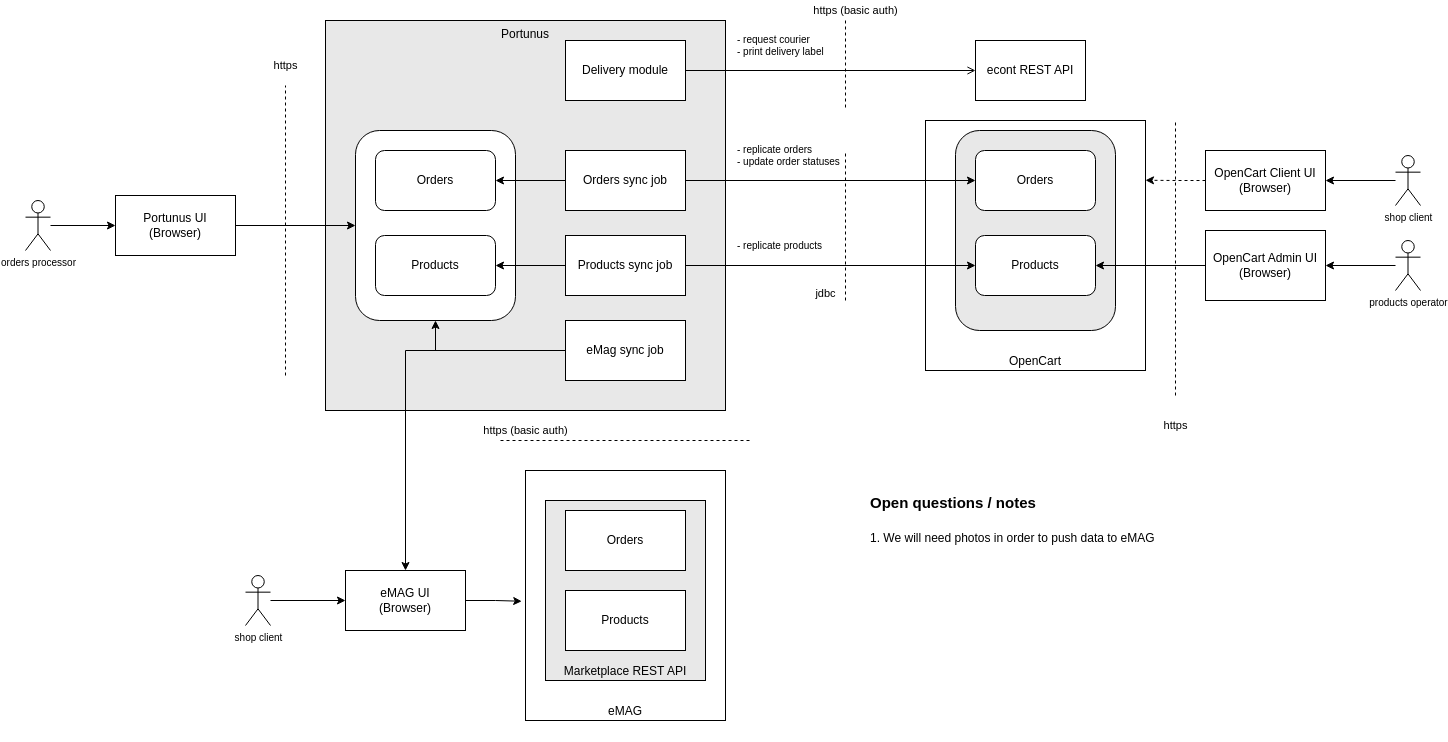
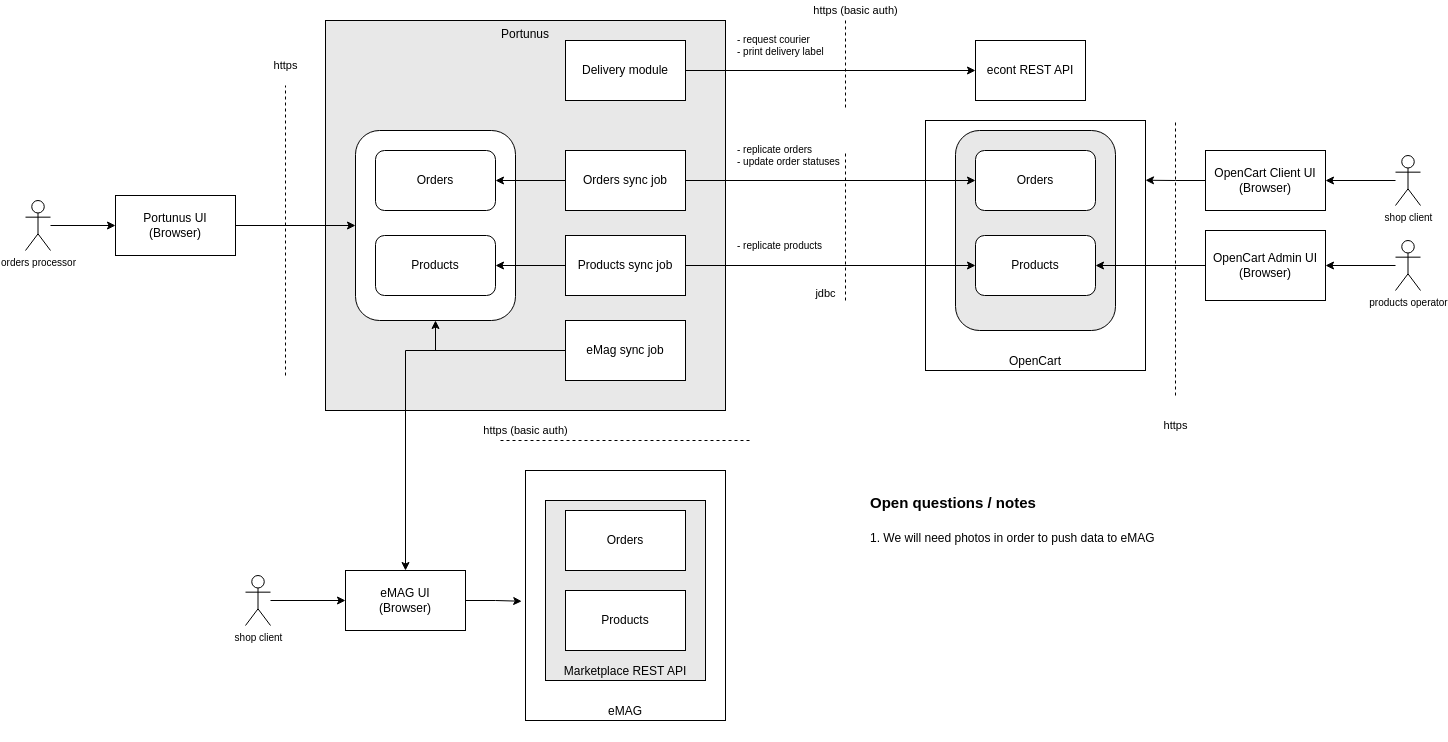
  <mxCell id="0" />
  <mxCell id="1" parent="0" />
  <mxCell id="2" value="eMAG" style="rounded=0;whiteSpace=wrap;html=1;verticalAlign=bottom;" parent="1" vertex="1"><mxGeometry x="520" y="470" width="200" height="250" as="geometry" /></mxCell>
  <mxCell id="3" value="Marketplace REST API" style="rounded=0;whiteSpace=wrap;html=1;verticalAlign=bottom;fillColor=#E8E8E8;" parent="1" vertex="1"><mxGeometry x="540" y="500" width="160" height="180" as="geometry" /></mxCell>
  <mxCell id="4" value="Orders" style="rounded=0;whiteSpace=wrap;html=1;" parent="1" vertex="1"><mxGeometry x="560" y="510" width="120" height="60" as="geometry" /></mxCell>
  <mxCell id="5" value="Products" style="rounded=0;whiteSpace=wrap;html=1;" parent="1" vertex="1"><mxGeometry x="560" y="590" width="120" height="60" as="geometry" /></mxCell>
  <mxCell id="6" value="Portunus" style="rounded=0;whiteSpace=wrap;html=1;verticalAlign=top;labelBackgroundColor=none;fillColor=#E8E8E8;strokeColor=default;gradientColor=none;" parent="1" vertex="1"><mxGeometry x="320" y="20" width="400" height="390" as="geometry" /></mxCell>
  <mxCell id="7" value="" style="rounded=1;whiteSpace=wrap;html=1;verticalAlign=top;fillColor=default;" parent="1" vertex="1"><mxGeometry x="350" y="130" width="160" height="190" as="geometry" /></mxCell>
  <mxCell id="8" value="Products" style="rounded=1;whiteSpace=wrap;html=1;" parent="1" vertex="1"><mxGeometry x="370" y="235" width="120" height="60" as="geometry" /></mxCell>
  <mxCell id="9" value="Orders" style="rounded=1;whiteSpace=wrap;html=1;" parent="1" vertex="1"><mxGeometry x="370" y="150" width="120" height="60" as="geometry" /></mxCell>
  <mxCell id="10" value="OpenCart" style="rounded=0;whiteSpace=wrap;html=1;verticalAlign=bottom;" parent="1" vertex="1"><mxGeometry x="920" y="120" width="220" height="250" as="geometry" /></mxCell>
  <mxCell id="11" value="" style="rounded=1;whiteSpace=wrap;html=1;verticalAlign=bottom;fillColor=#E8E8E8;" parent="1" vertex="1"><mxGeometry x="950" y="130" width="160" height="200" as="geometry" /></mxCell>
  <mxCell id="12" value="Products" style="rounded=1;whiteSpace=wrap;html=1;" parent="1" vertex="1"><mxGeometry x="970" y="235" width="120" height="60" as="geometry" /></mxCell>
  <mxCell id="13" value="Orders" style="rounded=1;whiteSpace=wrap;html=1;" parent="1" vertex="1"><mxGeometry x="970" y="150" width="120" height="60" as="geometry" /></mxCell>
  <mxCell id="14" value="OpenCart Client UI&lt;br&gt;(Browser)" style="rounded=0;whiteSpace=wrap;html=1;" parent="1" vertex="1"><mxGeometry x="1200" y="150" width="120" height="60" as="geometry" /></mxCell>
  <mxCell id="15" style="edgeStyle=orthogonalEdgeStyle;rounded=0;orthogonalLoop=1;jettySize=auto;html=1;entryX=1;entryY=0.5;entryDx=0;entryDy=0;" parent="1" source="16" target="18" edge="1"><mxGeometry relative="1" as="geometry" /></mxCell>
  <mxCell id="16" value="products operator" style="shape=umlActor;verticalLabelPosition=bottom;verticalAlign=top;html=1;outlineConnect=0;fontSize=10;" parent="1" vertex="1"><mxGeometry x="1390" y="240" width="25" height="50" as="geometry" /></mxCell>
  <mxCell id="17" style="edgeStyle=orthogonalEdgeStyle;rounded=0;orthogonalLoop=1;jettySize=auto;html=1;entryX=1;entryY=0.5;entryDx=0;entryDy=0;" parent="1" source="18" target="12" edge="1"><mxGeometry relative="1" as="geometry" /></mxCell>
  <mxCell id="18" value="OpenCart Admin UI&lt;br&gt;(Browser)" style="rounded=0;whiteSpace=wrap;html=1;" parent="1" vertex="1"><mxGeometry x="1200" y="230" width="120" height="70" as="geometry" /></mxCell>
  <mxCell id="19" style="edgeStyle=orthogonalEdgeStyle;rounded=0;orthogonalLoop=1;jettySize=auto;html=1;entryX=1;entryY=0.5;entryDx=0;entryDy=0;" parent="1" source="21" target="8" edge="1"><mxGeometry relative="1" as="geometry" /></mxCell>
  <mxCell id="20" style="edgeStyle=orthogonalEdgeStyle;rounded=0;orthogonalLoop=1;jettySize=auto;html=1;entryX=0;entryY=0.5;entryDx=0;entryDy=0;" parent="1" source="21" target="12" edge="1"><mxGeometry relative="1" as="geometry" /></mxCell>
  <mxCell id="21" value="Products sync job" style="rounded=0;whiteSpace=wrap;html=1;" parent="1" vertex="1"><mxGeometry x="560" y="235" width="120" height="60" as="geometry" /></mxCell>
  <mxCell id="22" value="" style="edgeStyle=orthogonalEdgeStyle;rounded=0;orthogonalLoop=1;jettySize=auto;html=1;entryX=0;entryY=0.5;entryDx=0;entryDy=0;" parent="1" source="24" target="13" edge="1"><mxGeometry x="0.091" y="20" relative="1" as="geometry"><mxPoint as="offset" /></mxGeometry></mxCell>
  <mxCell id="23" style="edgeStyle=orthogonalEdgeStyle;rounded=0;orthogonalLoop=1;jettySize=auto;html=1;entryX=1;entryY=0.5;entryDx=0;entryDy=0;" parent="1" source="24" target="9" edge="1"><mxGeometry relative="1" as="geometry" /></mxCell>
  <mxCell id="24" value="Orders sync job" style="rounded=0;whiteSpace=wrap;html=1;" parent="1" vertex="1"><mxGeometry x="560" y="150" width="120" height="60" as="geometry" /></mxCell>
  <mxCell id="25" style="edgeStyle=orthogonalEdgeStyle;rounded=0;orthogonalLoop=1;jettySize=auto;html=1;" parent="1" source="27" target="37" edge="1"><mxGeometry relative="1" as="geometry" /></mxCell>
  <mxCell id="26" style="edgeStyle=orthogonalEdgeStyle;rounded=0;orthogonalLoop=1;jettySize=auto;html=1;entryX=0.5;entryY=1;entryDx=0;entryDy=0;" parent="1" source="27" target="7" edge="1"><mxGeometry relative="1" as="geometry" /></mxCell>
  <mxCell id="27" value="eMag sync job" style="rounded=0;whiteSpace=wrap;html=1;" parent="1" vertex="1"><mxGeometry x="560" y="320" width="120" height="60" as="geometry" /></mxCell>
  <mxCell id="28" style="edgeStyle=orthogonalEdgeStyle;rounded=0;orthogonalLoop=1;jettySize=auto;html=1;entryX=0;entryY=0.5;entryDx=0;entryDy=0;" parent="1" source="29" target="7" edge="1"><mxGeometry relative="1" as="geometry" /></mxCell>
  <mxCell id="29" value="Portunus UI&lt;br&gt;(Browser)" style="rounded=0;whiteSpace=wrap;html=1;" parent="1" vertex="1"><mxGeometry x="110" y="195" width="120" height="60" as="geometry" /></mxCell>
  <mxCell id="30" value="https" style="endArrow=none;dashed=1;html=1;rounded=0;verticalAlign=middle;" parent="1" edge="1"><mxGeometry x="1" y="20" width="50" height="50" relative="1" as="geometry"><mxPoint x="280" y="375" as="sourcePoint" /><mxPoint x="280" y="85" as="targetPoint" /><mxPoint x="20" y="-20" as="offset" /></mxGeometry></mxCell>
  <mxCell id="31" value="https" style="endArrow=none;dashed=1;html=1;rounded=0;verticalAlign=middle;" parent="1" edge="1"><mxGeometry x="-1" y="-30" width="50" height="50" relative="1" as="geometry"><mxPoint x="1170" y="395" as="sourcePoint" /><mxPoint x="1170" y="120" as="targetPoint" /><mxPoint x="-30" y="30" as="offset" /></mxGeometry></mxCell>
  <mxCell id="32" value="jdbc" style="endArrow=none;dashed=1;html=1;rounded=0;verticalAlign=middle;" parent="1" edge="1"><mxGeometry x="-0.909" y="20" width="50" height="50" relative="1" as="geometry"><mxPoint x="840" y="300" as="sourcePoint" /><mxPoint x="840" y="150" as="targetPoint" /><mxPoint as="offset" /></mxGeometry></mxCell>
  <mxCell id="33" value="https (basic auth)" style="endArrow=none;dashed=1;html=1;rounded=0;verticalAlign=middle;" parent="1" edge="1"><mxGeometry x="-0.8" y="10" width="50" height="50" relative="1" as="geometry"><mxPoint x="495" y="440" as="sourcePoint" /><mxPoint x="745" y="440" as="targetPoint" /><mxPoint as="offset" /></mxGeometry></mxCell>
  <mxCell id="34" value="&lt;h1&gt;&lt;font style=&quot;font-size: 15px;&quot;&gt;Open questions / notes&lt;/font&gt;&lt;/h1&gt;&lt;p&gt;1. We will need photos in order to push data to eMAG&lt;/p&gt;&lt;p&gt;&lt;br&gt;&lt;/p&gt;" style="text;html=1;strokeColor=none;fillColor=none;spacing=5;spacingTop=-20;whiteSpace=wrap;overflow=hidden;rounded=0;" parent="1" vertex="1"><mxGeometry x="860" y="480" width="320" height="120" as="geometry" /></mxCell>
  <mxCell id="35" value="- replicate orders&lt;br style=&quot;font-size: 10px;&quot;&gt;&lt;div style=&quot;font-size: 10px;&quot;&gt;&lt;span style=&quot;background-color: initial; font-size: 10px;&quot;&gt;- update order statuses&lt;/span&gt;&lt;/div&gt;" style="text;html=1;strokeColor=none;fillColor=none;align=left;verticalAlign=middle;whiteSpace=wrap;rounded=0;fontSize=10;" parent="1" vertex="1"><mxGeometry x="730" y="140" width="130" height="30" as="geometry" /></mxCell>
  <mxCell id="36" value="- replicate products" style="text;html=1;strokeColor=none;fillColor=none;align=left;verticalAlign=middle;whiteSpace=wrap;rounded=0;fontSize=10;" parent="1" vertex="1"><mxGeometry x="730" y="230" width="100" height="30" as="geometry" /></mxCell>
  <mxCell id="37" value="eMAG UI&lt;br&gt;(Browser)" style="rounded=0;whiteSpace=wrap;html=1;" parent="1" vertex="1"><mxGeometry x="340" y="570" width="120" height="60" as="geometry" /></mxCell>
  <mxCell id="38" style="edgeStyle=orthogonalEdgeStyle;rounded=0;orthogonalLoop=1;jettySize=auto;html=1;entryX=-0.019;entryY=0.523;entryDx=0;entryDy=0;entryPerimeter=0;" parent="1" source="37" target="2" edge="1"><mxGeometry relative="1" as="geometry" /></mxCell>
  <mxCell id="39" value="econt REST API" style="rounded=0;whiteSpace=wrap;html=1;" parent="1" vertex="1"><mxGeometry x="970" y="40" width="110" height="60" as="geometry" /></mxCell>
  <mxCell id="40" value="Delivery module" style="rounded=0;whiteSpace=wrap;html=1;" parent="1" vertex="1"><mxGeometry x="560" y="40" width="120" height="60" as="geometry" /></mxCell>
  <mxCell id="41" value="https (basic auth)" style="endArrow=none;dashed=1;html=1;rounded=0;verticalAlign=middle;" parent="1" edge="1"><mxGeometry x="-1" y="14" width="50" height="50" relative="1" as="geometry"><mxPoint x="840" y="20" as="sourcePoint" /><mxPoint x="840" y="110" as="targetPoint" /><mxPoint x="-4" y="-10" as="offset" /></mxGeometry></mxCell>
- <mxCell id="42" style="edgeStyle=orthogonalEdgeStyle;rounded=0;orthogonalLoop=1;jettySize=auto;html=1;entryX=1;entryY=0.239;entryDx=0;entryDy=0;entryPerimeter=0;dashed=1;" parent="1" source="14" target="10" edge="1"><mxGeometry relative="1" as="geometry" /></mxCell>
- <mxCell id="43" style="edgeStyle=orthogonalEdgeStyle;rounded=0;orthogonalLoop=1;jettySize=auto;html=1;endArrow=open;" parent="1" source="40" target="39" edge="1"><mxGeometry relative="1" as="geometry" /></mxCell>
+ <mxCell id="42" style="edgeStyle=orthogonalEdgeStyle;rounded=0;orthogonalLoop=1;jettySize=auto;html=1;entryX=1;entryY=0.239;entryDx=0;entryDy=0;entryPerimeter=0;" parent="1" source="14" target="10" edge="1"><mxGeometry relative="1" as="geometry" /></mxCell>
+ <mxCell id="43" style="edgeStyle=orthogonalEdgeStyle;rounded=0;orthogonalLoop=1;jettySize=auto;html=1;" parent="1" source="40" target="39" edge="1"><mxGeometry relative="1" as="geometry" /></mxCell>
  <mxCell id="44" value="- request courier&lt;br&gt;- print delivery label" style="text;html=1;strokeColor=none;fillColor=none;align=left;verticalAlign=middle;whiteSpace=wrap;rounded=0;fontSize=10;" parent="1" vertex="1"><mxGeometry x="730" y="30" width="130" height="30" as="geometry" /></mxCell>
  <mxCell id="45" style="edgeStyle=orthogonalEdgeStyle;rounded=0;orthogonalLoop=1;jettySize=auto;html=1;entryX=1;entryY=0.5;entryDx=0;entryDy=0;" parent="1" source="46" target="14" edge="1"><mxGeometry relative="1" as="geometry" /></mxCell>
  <mxCell id="46" value="shop client" style="shape=umlActor;verticalLabelPosition=bottom;verticalAlign=top;html=1;outlineConnect=0;fontSize=10;" parent="1" vertex="1"><mxGeometry x="1390" y="155" width="25" height="50" as="geometry" /></mxCell>
  <mxCell id="47" style="edgeStyle=orthogonalEdgeStyle;rounded=0;orthogonalLoop=1;jettySize=auto;html=1;" parent="1" source="48" target="37" edge="1"><mxGeometry relative="1" as="geometry" /></mxCell>
  <mxCell id="48" value="shop client" style="shape=umlActor;verticalLabelPosition=bottom;verticalAlign=top;html=1;outlineConnect=0;fontSize=10;" parent="1" vertex="1"><mxGeometry x="240" y="575" width="25" height="50" as="geometry" /></mxCell>
  <mxCell id="49" style="edgeStyle=orthogonalEdgeStyle;rounded=0;orthogonalLoop=1;jettySize=auto;html=1;entryX=0;entryY=0.5;entryDx=0;entryDy=0;" parent="1" source="50" target="29" edge="1"><mxGeometry relative="1" as="geometry" /></mxCell>
  <mxCell id="50" value="orders processor" style="shape=umlActor;verticalLabelPosition=bottom;verticalAlign=top;html=1;outlineConnect=0;fontSize=10;" parent="1" vertex="1"><mxGeometry x="20" y="200" width="25" height="50" as="geometry" /></mxCell>
